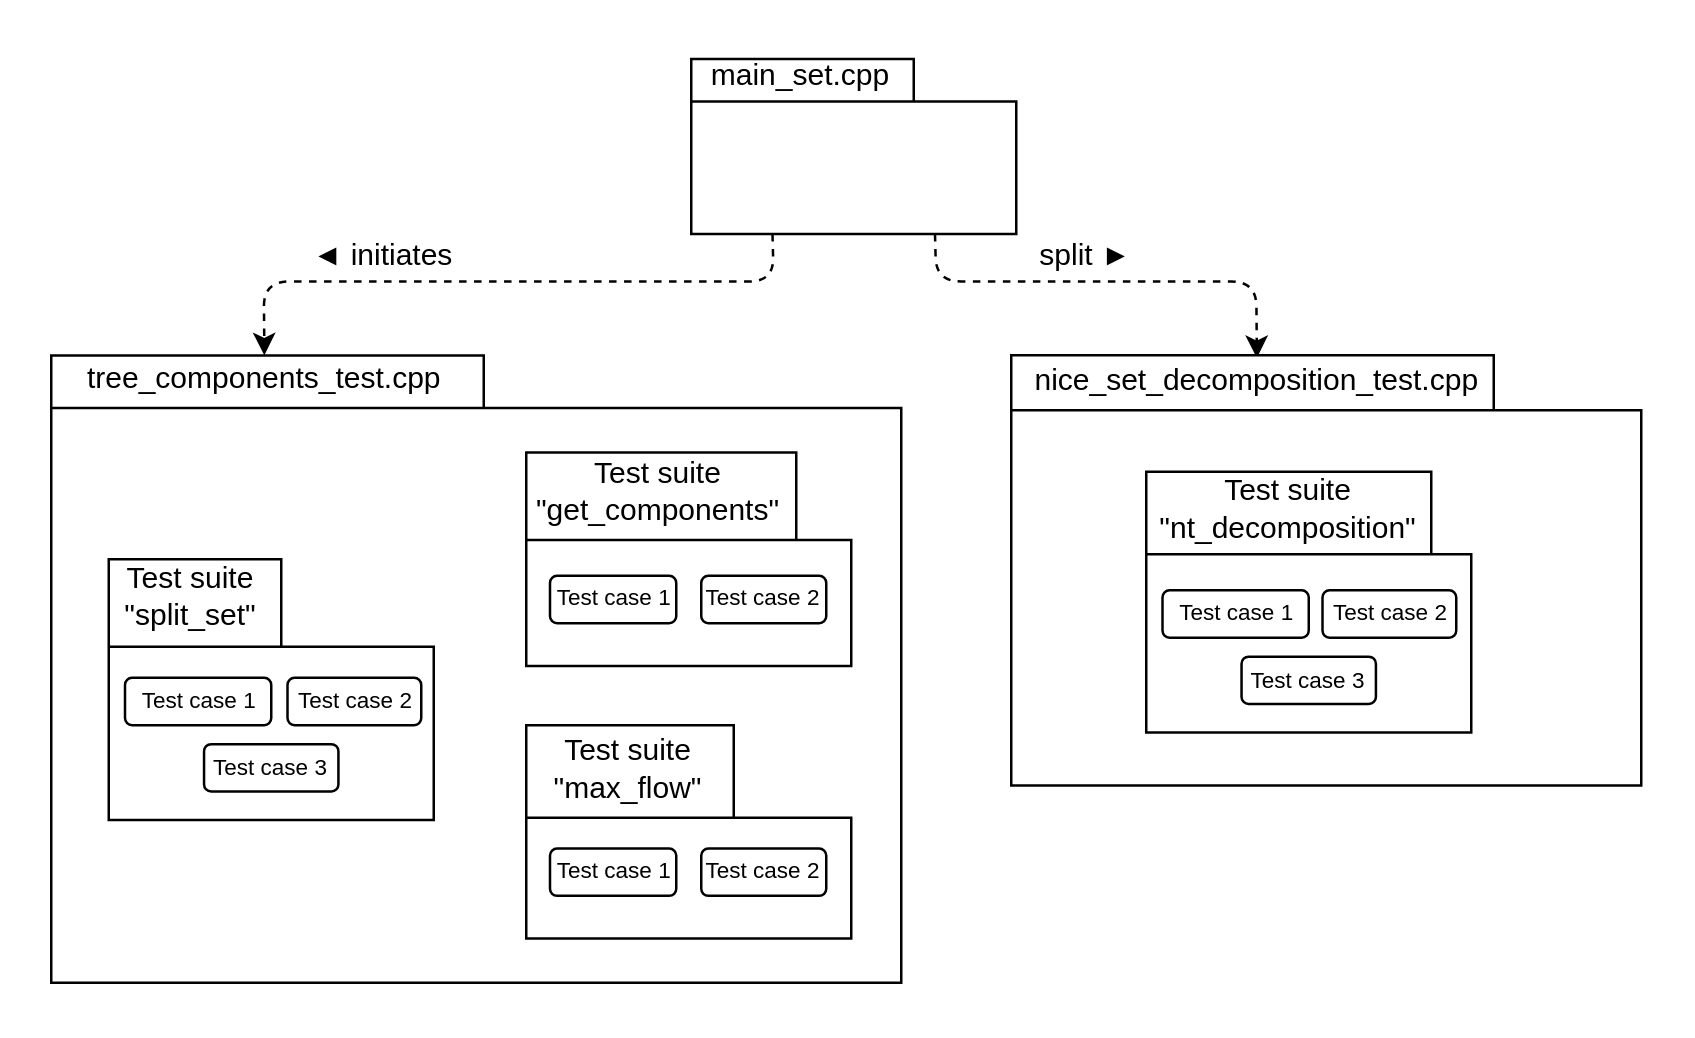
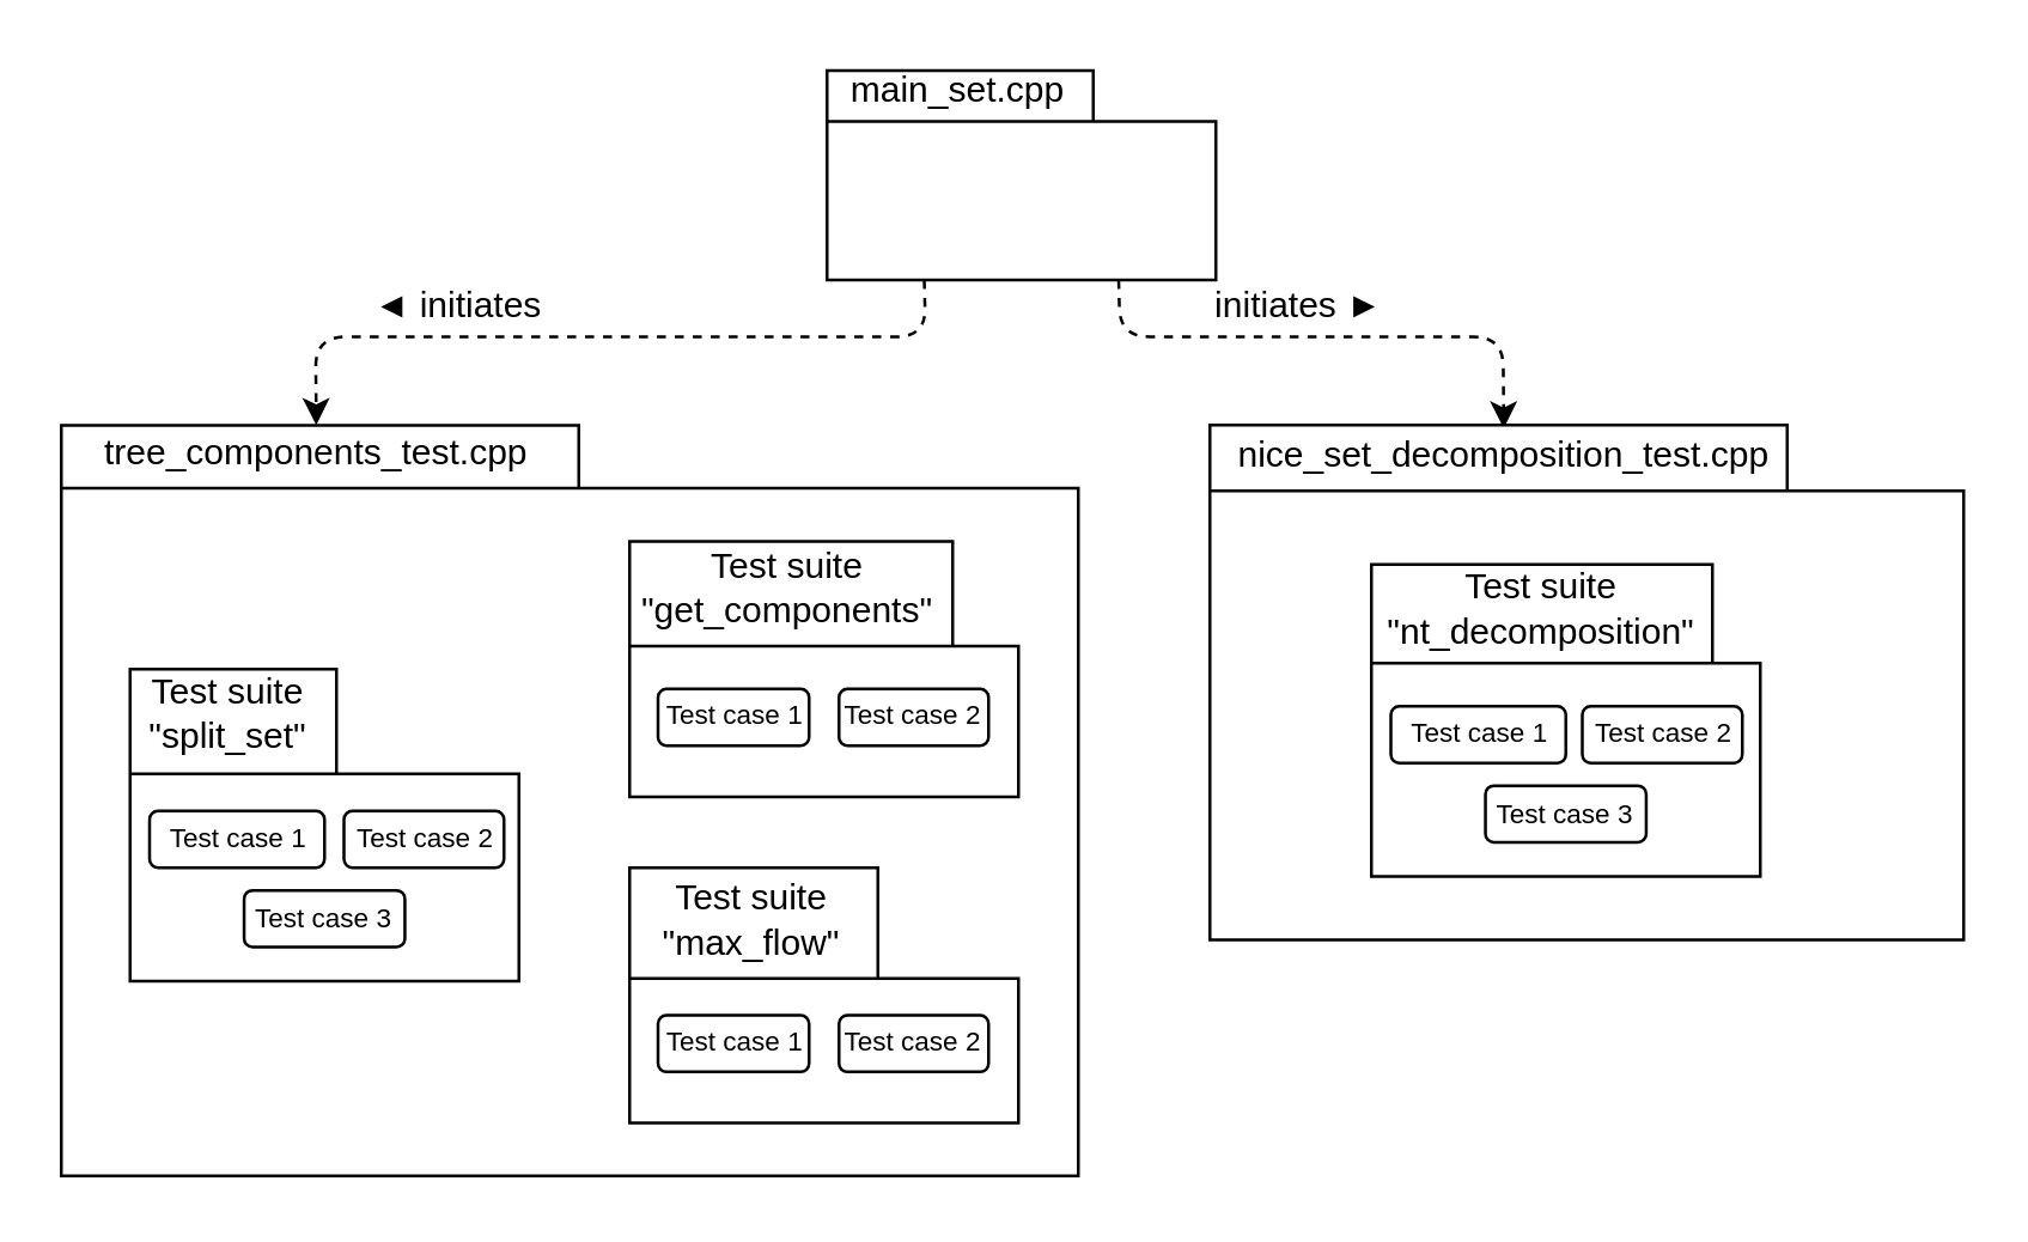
  <mxCell id="0" />
  <mxCell id="1" parent="0" />
  <mxCell id="2" value="" style="group" parent="1" vertex="1" connectable="0"><mxGeometry x="276" y="23" width="130" height="70" as="geometry" /></mxCell>
  <mxCell id="3" value="" style="shape=folder;fontStyle=1;spacingTop=10;tabWidth=89;tabHeight=17;tabPosition=left;html=1;rounded=0;shadow=0;comic=0;labelBackgroundColor=none;strokeWidth=1;fontFamily=Verdana;fontSize=10;align=center;" parent="2" vertex="1"><mxGeometry width="130" height="70" as="geometry" /></mxCell>
  <mxCell id="4" value="main_set.cpp" style="text;html=1;strokeColor=none;fillColor=none;align=center;verticalAlign=middle;whiteSpace=wrap;rounded=0;" parent="2" vertex="1"><mxGeometry x="24" y="-3" width="40" height="20" as="geometry" /></mxCell>
  <mxCell id="5" value="" style="endArrow=classic;html=1;dashed=1;exitX=0.75;exitY=1;exitDx=0;exitDy=0;exitPerimeter=0;entryX=0.5;entryY=0;entryDx=0;entryDy=0;" parent="1" source="3" target="11" edge="1"><mxGeometry width="50" height="50" relative="1" as="geometry"><mxPoint x="416" y="132" as="sourcePoint" /><mxPoint x="466" y="82" as="targetPoint" /><Array as="points"><mxPoint x="374" y="112" /><mxPoint x="502" y="112" /></Array></mxGeometry></mxCell>
  <mxCell id="6" value="" style="endArrow=classic;html=1;dashed=1;exitX=0.25;exitY=1;exitDx=0;exitDy=0;exitPerimeter=0;entryX=0.5;entryY=0;entryDx=0;entryDy=0;" parent="1" source="3" target="18" edge="1"><mxGeometry width="50" height="50" relative="1" as="geometry"><mxPoint x="423.5" y="52" as="sourcePoint" /><mxPoint x="236" y="102" as="targetPoint" /><Array as="points"><mxPoint x="309" y="112" /><mxPoint x="105" y="112" /></Array></mxGeometry></mxCell>
  <mxCell id="7" value="◄ initiates" style="text;html=1;strokeColor=none;fillColor=none;align=center;verticalAlign=middle;whiteSpace=wrap;rounded=0;" parent="1" vertex="1"><mxGeometry x="115" y="92" width="76" height="20" as="geometry" /></mxCell>
- <mxCell id="8" value="split ►" style="text;html=1;strokeColor=none;fillColor=none;align=center;verticalAlign=middle;whiteSpace=wrap;rounded=0;" parent="1" vertex="1"><mxGeometry x="396" y="92" width="76" height="20" as="geometry" /></mxCell>
+ <mxCell id="8" value="initiates ►" style="text;html=1;strokeColor=none;fillColor=none;align=center;verticalAlign=middle;whiteSpace=wrap;rounded=0;" parent="1" vertex="1"><mxGeometry x="396" y="92" width="76" height="20" as="geometry" /></mxCell>
  <mxCell id="9" value="" style="shape=folder;fontStyle=1;spacingTop=10;tabWidth=193;tabHeight=22;tabPosition=left;html=1;rounded=0;shadow=0;comic=0;labelBackgroundColor=none;strokeWidth=1;fontFamily=Verdana;fontSize=10;align=center;" parent="1" vertex="1"><mxGeometry x="404" y="141.5" width="252" height="172.09" as="geometry" /></mxCell>
  <mxCell id="10" value="" style="shape=folder;fontStyle=1;spacingTop=10;tabWidth=114;tabHeight=33;tabPosition=left;html=1;rounded=0;shadow=0;comic=0;labelBackgroundColor=none;strokeWidth=1;fontFamily=Verdana;fontSize=10;align=center;" parent="1" vertex="1"><mxGeometry x="458" y="188.088" width="130" height="104.304" as="geometry" /></mxCell>
  <mxCell id="11" value="nice_set_decomposition_test.cpp" style="text;html=1;strokeColor=none;fillColor=none;align=center;verticalAlign=middle;whiteSpace=wrap;rounded=0;" parent="1" vertex="1"><mxGeometry x="418" y="142.64" width="168.5" height="18.96" as="geometry" /></mxCell>
  <mxCell id="12" value="Test suite &quot;nt_decomposition&quot;" style="text;html=1;strokeColor=none;fillColor=none;align=center;verticalAlign=middle;whiteSpace=wrap;rounded=0;" parent="1" vertex="1"><mxGeometry x="484.5" y="193.777" width="60" height="18.964" as="geometry" /></mxCell>
  <mxCell id="13" value="&lt;font style=&quot;font-size: 9px ; line-height: 340%&quot;&gt;Test case 1&lt;br&gt;&lt;/font&gt;" style="rounded=1;whiteSpace=wrap;html=1;" parent="1" vertex="1"><mxGeometry x="464.5" y="235.5" width="58.5" height="18.96" as="geometry" /></mxCell>
  <mxCell id="14" value="&lt;font style=&quot;font-size: 9px ; line-height: 340%&quot;&gt;Test case 2&lt;br&gt;&lt;/font&gt;" style="rounded=1;whiteSpace=wrap;html=1;" parent="1" vertex="1"><mxGeometry x="528.5" y="235.5" width="53.5" height="18.96" as="geometry" /></mxCell>
  <mxCell id="15" value="&lt;font style=&quot;font-size: 9px ; line-height: 340%&quot;&gt;Test case 3&lt;br&gt;&lt;/font&gt;" style="rounded=1;whiteSpace=wrap;html=1;" parent="1" vertex="1"><mxGeometry x="496.12" y="262.05" width="53.75" height="18.96" as="geometry" /></mxCell>
  <mxCell id="16" value="" style="shape=folder;fontStyle=1;spacingTop=10;tabWidth=173;tabHeight=21;tabPosition=left;html=1;rounded=0;shadow=0;comic=0;labelBackgroundColor=none;strokeWidth=1;fontFamily=Verdana;fontSize=10;align=center;" parent="1" vertex="1"><mxGeometry x="20" y="141.55" width="340" height="250.95" as="geometry" /></mxCell>
  <mxCell id="17" value="" style="shape=folder;fontStyle=1;spacingTop=10;tabWidth=69;tabHeight=35;tabPosition=left;html=1;rounded=0;shadow=0;comic=0;labelBackgroundColor=none;strokeWidth=1;fontFamily=Verdana;fontSize=10;align=center;" parent="1" vertex="1"><mxGeometry x="43" y="223.098" width="130" height="104.304" as="geometry" /></mxCell>
  <mxCell id="18" value="tree_components_test.cpp" style="text;html=1;strokeColor=none;fillColor=none;align=center;verticalAlign=middle;whiteSpace=wrap;rounded=0;" parent="1" vertex="1"><mxGeometry x="21" y="141.55" width="168.5" height="18.96" as="geometry" /></mxCell>
  <mxCell id="19" value="Test suite &quot;split_set&quot;" style="text;html=1;strokeColor=none;fillColor=none;align=center;verticalAlign=middle;whiteSpace=wrap;rounded=0;" parent="1" vertex="1"><mxGeometry x="45.5" y="228.788" width="60" height="18.964" as="geometry" /></mxCell>
  <mxCell id="20" value="&lt;font style=&quot;font-size: 9px ; line-height: 340%&quot;&gt;Test case 1&lt;br&gt;&lt;/font&gt;" style="rounded=1;whiteSpace=wrap;html=1;" parent="1" vertex="1"><mxGeometry x="49.5" y="270.51" width="58.5" height="18.96" as="geometry" /></mxCell>
  <mxCell id="21" value="&lt;font style=&quot;font-size: 9px ; line-height: 340%&quot;&gt;Test case 2&lt;br&gt;&lt;/font&gt;" style="rounded=1;whiteSpace=wrap;html=1;" parent="1" vertex="1"><mxGeometry x="114.5" y="270.51" width="53.5" height="18.96" as="geometry" /></mxCell>
  <mxCell id="22" value="&lt;font style=&quot;font-size: 9px ; line-height: 340%&quot;&gt;Test case 3&lt;br&gt;&lt;/font&gt;" style="rounded=1;whiteSpace=wrap;html=1;" parent="1" vertex="1"><mxGeometry x="81.12" y="297.06" width="53.75" height="18.96" as="geometry" /></mxCell>
  <mxCell id="23" value="" style="shape=folder;fontStyle=1;spacingTop=10;tabWidth=108;tabHeight=35;tabPosition=left;html=1;rounded=0;shadow=0;comic=0;labelBackgroundColor=none;strokeWidth=1;fontFamily=Verdana;fontSize=10;align=center;" parent="1" vertex="1"><mxGeometry x="210" y="180.429" width="130" height="85.339" as="geometry" /></mxCell>
  <mxCell id="24" value="Test suite &quot;get_components&quot;" style="text;html=1;strokeColor=none;fillColor=none;align=center;verticalAlign=middle;whiteSpace=wrap;rounded=0;" parent="1" vertex="1"><mxGeometry x="232.5" y="186.118" width="60" height="18.964" as="geometry" /></mxCell>
  <mxCell id="25" value="&lt;font style=&quot;font-size: 9px ; line-height: 340%&quot;&gt;Test case 1&lt;br&gt;&lt;/font&gt;" style="rounded=1;whiteSpace=wrap;html=1;" parent="1" vertex="1"><mxGeometry x="219.5" y="229.74" width="50.5" height="18.96" as="geometry" /></mxCell>
  <mxCell id="26" value="&lt;font style=&quot;font-size: 9px ; line-height: 340%&quot;&gt;Test case 2&lt;br&gt;&lt;/font&gt;" style="rounded=1;whiteSpace=wrap;html=1;" parent="1" vertex="1"><mxGeometry x="280" y="229.74" width="50" height="18.96" as="geometry" /></mxCell>
  <mxCell id="27" value="" style="shape=folder;fontStyle=1;spacingTop=10;tabWidth=83;tabHeight=37;tabPosition=left;html=1;rounded=0;shadow=0;comic=0;labelBackgroundColor=none;strokeWidth=1;fontFamily=Verdana;fontSize=10;align=center;" parent="1" vertex="1"><mxGeometry x="210" y="289.473" width="130" height="85.339" as="geometry" /></mxCell>
  <mxCell id="28" value="Test suite &quot;max_flow&quot;" style="text;html=1;strokeColor=none;fillColor=none;align=center;verticalAlign=middle;whiteSpace=wrap;rounded=0;" parent="1" vertex="1"><mxGeometry x="220.5" y="297.059" width="60" height="18.964" as="geometry" /></mxCell>
  <mxCell id="29" value="&lt;font style=&quot;font-size: 9px ; line-height: 340%&quot;&gt;Test case 1&lt;br&gt;&lt;/font&gt;" style="rounded=1;whiteSpace=wrap;html=1;" parent="1" vertex="1"><mxGeometry x="219.5" y="338.78" width="50.5" height="18.96" as="geometry" /></mxCell>
  <mxCell id="30" value="&lt;font style=&quot;font-size: 9px ; line-height: 340%&quot;&gt;Test case 2&lt;br&gt;&lt;/font&gt;" style="rounded=1;whiteSpace=wrap;html=1;" parent="1" vertex="1"><mxGeometry x="280" y="338.78" width="50" height="18.96" as="geometry" /></mxCell>
